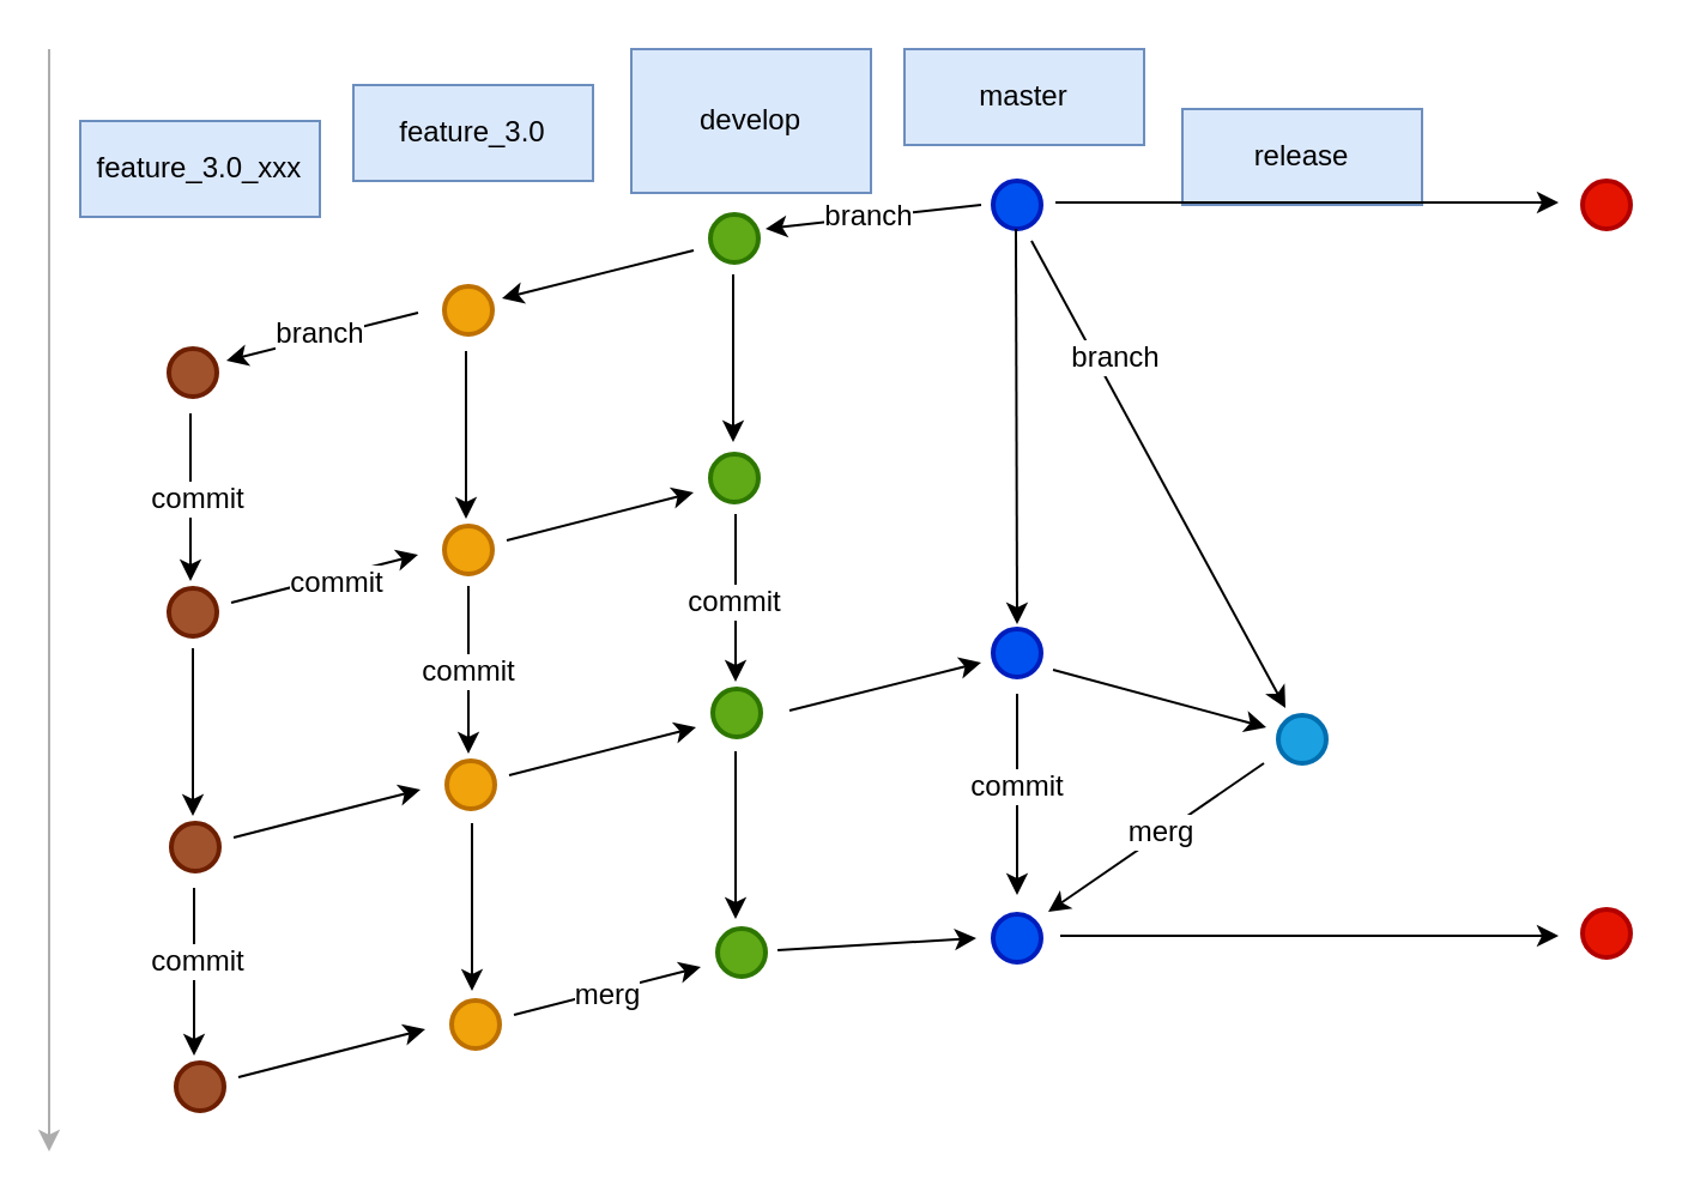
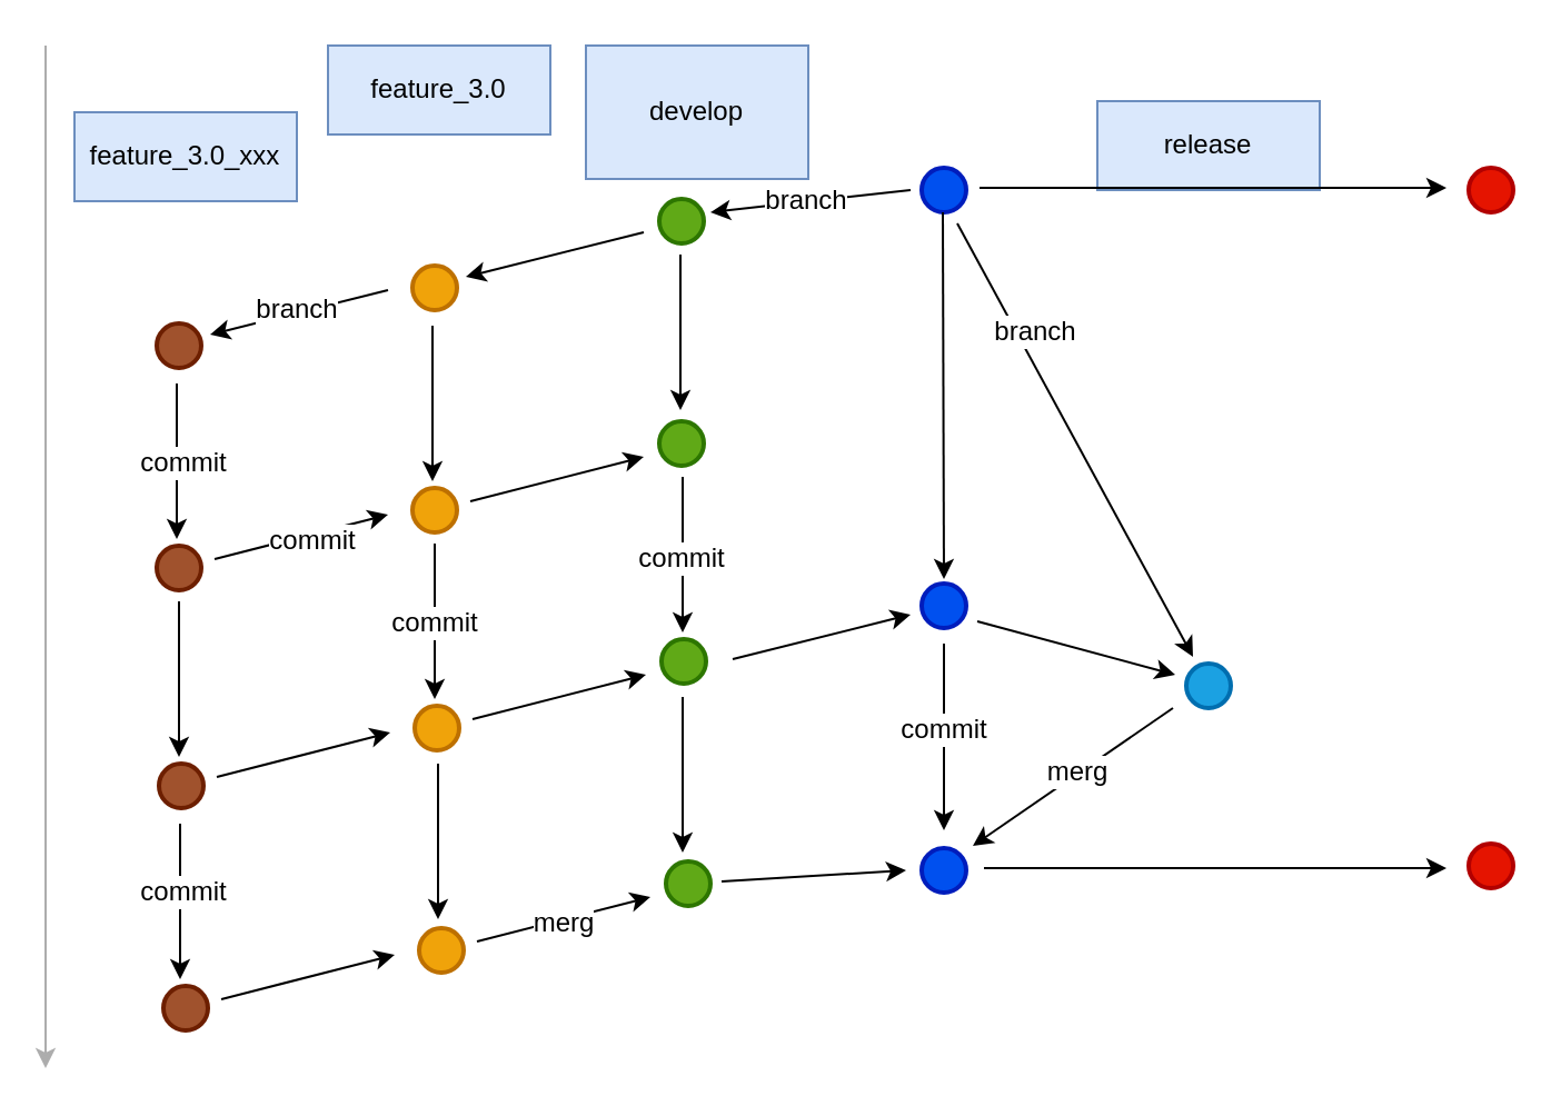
  <mxCell id="0" />
  <mxCell id="1" parent="0" />
  <mxCell id="2" value="feature_3.0_xxx" style="rounded=0;whiteSpace=wrap;html=1;fillColor=#dae8fc;strokeColor=#6c8ebf;" parent="1" vertex="1"><mxGeometry x="33" y="50" width="100" height="40" as="geometry" /></mxCell>
- <mxCell id="3" value="master" style="rounded=0;whiteSpace=wrap;html=1;fillColor=#dae8fc;strokeColor=#6c8ebf;" parent="1" vertex="1"><mxGeometry x="377" y="20" width="100" height="40" as="geometry" /></mxCell>
  <mxCell id="4" value="develop" style="rounded=0;whiteSpace=wrap;html=1;fillColor=#dae8fc;strokeColor=#6c8ebf;" parent="1" vertex="1"><mxGeometry x="263" y="20" width="100" height="60" as="geometry" /></mxCell>
- <mxCell id="5" value="feature_3.0" style="rounded=0;whiteSpace=wrap;html=1;fillColor=#dae8fc;strokeColor=#6c8ebf;" parent="1" vertex="1"><mxGeometry x="147" y="35" width="100" height="40" as="geometry" /></mxCell>
+ <mxCell id="5" value="feature_3.0" style="rounded=0;whiteSpace=wrap;html=1;fillColor=#dae8fc;strokeColor=#6c8ebf;" parent="1" vertex="1"><mxGeometry x="147" y="20" width="100" height="40" as="geometry" /></mxCell>
  <mxCell id="6" value="release" style="rounded=0;whiteSpace=wrap;html=1;fillColor=#dae8fc;strokeColor=#6c8ebf;" parent="1" vertex="1"><mxGeometry x="493" y="45" width="100" height="40" as="geometry" /></mxCell>
  <mxCell id="7" value="" style="endArrow=classic;html=1;strokeWidth=1;fillColor=#647687;strokeColor=#ADADAD;" parent="1" edge="1"><mxGeometry width="50" height="50" relative="1" as="geometry"><mxPoint x="20" y="20" as="sourcePoint" /><mxPoint x="20" y="480" as="targetPoint" /></mxGeometry></mxCell>
  <mxCell id="8" value="" style="ellipse;whiteSpace=wrap;html=1;aspect=fixed;strokeWidth=2;fillColor=#f0a30a;strokeColor=#BD7000;fontColor=#ffffff;" parent="1" vertex="1"><mxGeometry x="185" y="119" width="20" height="20" as="geometry" /></mxCell>
  <mxCell id="9" value="" style="endArrow=classic;html=1;strokeColor=#000000;strokeWidth=1;" parent="1" edge="1"><mxGeometry width="50" height="50" relative="1" as="geometry"><mxPoint x="409" y="85" as="sourcePoint" /><mxPoint x="319" y="95" as="targetPoint" /></mxGeometry></mxCell>
  <mxCell id="10" value="branch" style="text;html=1;align=center;verticalAlign=middle;resizable=0;points=[];labelBackgroundColor=#ffffff;" vertex="1" connectable="0" parent="9"><mxGeometry x="0.063" y="-1" relative="1" as="geometry"><mxPoint as="offset" /></mxGeometry></mxCell>
  <mxCell id="11" value="" style="ellipse;whiteSpace=wrap;html=1;aspect=fixed;strokeWidth=2;fillColor=#0050ef;strokeColor=#001DBC;fontColor=#ffffff;" parent="1" vertex="1"><mxGeometry x="414" y="75" width="20" height="20" as="geometry" /></mxCell>
  <mxCell id="12" value="" style="ellipse;whiteSpace=wrap;html=1;aspect=fixed;strokeWidth=2;fillColor=#60a917;strokeColor=#2D7600;fontColor=#ffffff;" parent="1" vertex="1"><mxGeometry x="296" y="89" width="20" height="20" as="geometry" /></mxCell>
  <mxCell id="13" value="" style="endArrow=classic;html=1;strokeColor=#000000;strokeWidth=1;" parent="1" edge="1"><mxGeometry width="50" height="50" relative="1" as="geometry"><mxPoint x="289" y="104" as="sourcePoint" /><mxPoint x="209" y="124" as="targetPoint" /></mxGeometry></mxCell>
  <mxCell id="14" value="" style="ellipse;whiteSpace=wrap;html=1;aspect=fixed;strokeWidth=2;fillColor=#f0a30a;strokeColor=#BD7000;fontColor=#ffffff;" parent="1" vertex="1"><mxGeometry x="185" y="219" width="20" height="20" as="geometry" /></mxCell>
  <mxCell id="15" value="" style="endArrow=classic;html=1;strokeColor=#000000;strokeWidth=1;" parent="1" edge="1"><mxGeometry width="50" height="50" relative="1" as="geometry"><mxPoint x="194" y="146" as="sourcePoint" /><mxPoint x="194" y="216" as="targetPoint" /></mxGeometry></mxCell>
  <mxCell id="16" value="" style="ellipse;whiteSpace=wrap;html=1;aspect=fixed;strokeWidth=2;fillColor=#60a917;strokeColor=#2D7600;fontColor=#ffffff;" parent="1" vertex="1"><mxGeometry x="296" y="189" width="20" height="20" as="geometry" /></mxCell>
  <mxCell id="17" value="" style="endArrow=classic;html=1;strokeColor=#000000;strokeWidth=1;" parent="1" edge="1"><mxGeometry width="50" height="50" relative="1" as="geometry"><mxPoint x="305.5" y="114" as="sourcePoint" /><mxPoint x="305.5" y="184" as="targetPoint" /></mxGeometry></mxCell>
  <mxCell id="18" value="" style="endArrow=classic;html=1;strokeColor=#000000;strokeWidth=1;" parent="1" edge="1"><mxGeometry width="50" height="50" relative="1" as="geometry"><mxPoint x="211" y="225" as="sourcePoint" /><mxPoint x="289" y="205" as="targetPoint" /></mxGeometry></mxCell>
  <mxCell id="19" value="" style="ellipse;whiteSpace=wrap;html=1;aspect=fixed;strokeWidth=2;fillColor=#f0a30a;strokeColor=#BD7000;fontColor=#ffffff;" parent="1" vertex="1"><mxGeometry x="186" y="317" width="20" height="20" as="geometry" /></mxCell>
  <mxCell id="20" value="" style="endArrow=classic;html=1;strokeColor=#000000;strokeWidth=1;" parent="1" edge="1"><mxGeometry width="50" height="50" relative="1" as="geometry"><mxPoint x="195" y="244" as="sourcePoint" /><mxPoint x="195" y="314" as="targetPoint" /></mxGeometry></mxCell>
  <mxCell id="21" value="commit" style="text;html=1;align=center;verticalAlign=middle;resizable=0;points=[];labelBackgroundColor=#ffffff;" vertex="1" connectable="0" parent="20"><mxGeometry y="-1" relative="1" as="geometry"><mxPoint as="offset" /></mxGeometry></mxCell>
  <mxCell id="22" value="" style="ellipse;whiteSpace=wrap;html=1;aspect=fixed;strokeWidth=2;fillColor=#60a917;strokeColor=#2D7600;fontColor=#ffffff;" parent="1" vertex="1"><mxGeometry x="297" y="287" width="20" height="20" as="geometry" /></mxCell>
  <mxCell id="23" value="" style="endArrow=classic;html=1;strokeColor=#000000;strokeWidth=1;" parent="1" edge="1"><mxGeometry width="50" height="50" relative="1" as="geometry"><mxPoint x="212" y="323" as="sourcePoint" /><mxPoint x="290" y="303" as="targetPoint" /></mxGeometry></mxCell>
  <mxCell id="24" value="" style="endArrow=classic;html=1;strokeColor=#000000;strokeWidth=1;" parent="1" edge="1"><mxGeometry width="50" height="50" relative="1" as="geometry"><mxPoint x="306.5" y="214" as="sourcePoint" /><mxPoint x="306.5" y="284" as="targetPoint" /></mxGeometry></mxCell>
  <mxCell id="25" value="commit" style="text;html=1;align=center;verticalAlign=middle;resizable=0;points=[];labelBackgroundColor=#ffffff;" vertex="1" connectable="0" parent="24"><mxGeometry x="0.029" y="-1" relative="1" as="geometry"><mxPoint as="offset" /></mxGeometry></mxCell>
  <mxCell id="26" value="" style="endArrow=classic;html=1;strokeColor=#000000;strokeWidth=1;" parent="1" edge="1"><mxGeometry width="50" height="50" relative="1" as="geometry"><mxPoint x="329" y="296" as="sourcePoint" /><mxPoint x="409" y="276" as="targetPoint" /></mxGeometry></mxCell>
  <mxCell id="27" value="" style="ellipse;whiteSpace=wrap;html=1;aspect=fixed;strokeWidth=2;fillColor=#0050ef;strokeColor=#001DBC;fontColor=#ffffff;" parent="1" vertex="1"><mxGeometry x="414" y="262" width="20" height="20" as="geometry" /></mxCell>
  <mxCell id="28" value="" style="endArrow=classic;html=1;strokeColor=#000000;strokeWidth=1;" parent="1" edge="1"><mxGeometry width="50" height="50" relative="1" as="geometry"><mxPoint x="423.5" y="95" as="sourcePoint" /><mxPoint x="424" y="260" as="targetPoint" /></mxGeometry></mxCell>
  <mxCell id="29" value="" style="endArrow=classic;html=1;strokeColor=#000000;strokeWidth=1;" parent="1" edge="1"><mxGeometry width="50" height="50" relative="1" as="geometry"><mxPoint x="324" y="396" as="sourcePoint" /><mxPoint x="407" y="391" as="targetPoint" /></mxGeometry></mxCell>
  <mxCell id="30" value="" style="ellipse;whiteSpace=wrap;html=1;aspect=fixed;strokeWidth=2;fillColor=#0050ef;strokeColor=#001DBC;fontColor=#ffffff;" parent="1" vertex="1"><mxGeometry x="414" y="381" width="20" height="20" as="geometry" /></mxCell>
  <mxCell id="31" value="" style="endArrow=classic;html=1;strokeColor=#000000;strokeWidth=1;" parent="1" edge="1"><mxGeometry width="50" height="50" relative="1" as="geometry"><mxPoint x="439" y="279" as="sourcePoint" /><mxPoint x="528" y="303" as="targetPoint" /></mxGeometry></mxCell>
  <mxCell id="32" value="" style="endArrow=classic;html=1;strokeColor=#000000;strokeWidth=1;" parent="1" edge="1"><mxGeometry width="50" height="50" relative="1" as="geometry"><mxPoint x="424" y="289" as="sourcePoint" /><mxPoint x="424" y="373" as="targetPoint" /></mxGeometry></mxCell>
  <mxCell id="33" value="commit" style="text;html=1;align=center;verticalAlign=middle;resizable=0;points=[];labelBackgroundColor=#ffffff;" vertex="1" connectable="0" parent="32"><mxGeometry x="-0.095" y="-1" relative="1" as="geometry"><mxPoint as="offset" /></mxGeometry></mxCell>
  <mxCell id="34" value="" style="ellipse;whiteSpace=wrap;html=1;aspect=fixed;strokeWidth=2;fillColor=#1ba1e2;strokeColor=#006EAF;fontColor=#ffffff;" parent="1" vertex="1"><mxGeometry x="533" y="298" width="20" height="20" as="geometry" /></mxCell>
  <mxCell id="35" value="" style="endArrow=classic;html=1;strokeColor=#000000;strokeWidth=1;entryX=0.15;entryY=-0.15;entryDx=0;entryDy=0;entryPerimeter=0;" parent="1" target="34" edge="1"><mxGeometry width="50" height="50" relative="1" as="geometry"><mxPoint x="430" y="100" as="sourcePoint" /><mxPoint x="540" y="290" as="targetPoint" /></mxGeometry></mxCell>
  <mxCell id="36" value="branch" style="text;html=1;align=center;verticalAlign=middle;resizable=0;points=[];labelBackgroundColor=#ffffff;" vertex="1" connectable="0" parent="35"><mxGeometry x="0.263" y="2" relative="1" as="geometry"><mxPoint x="-33.62" y="-73.05" as="offset" /></mxGeometry></mxCell>
  <mxCell id="37" value="" style="endArrow=classic;html=1;strokeColor=#000000;strokeWidth=1;" parent="1" edge="1"><mxGeometry width="50" height="50" relative="1" as="geometry"><mxPoint x="527" y="318" as="sourcePoint" /><mxPoint x="437" y="380" as="targetPoint" /></mxGeometry></mxCell>
  <mxCell id="38" value="merg" style="text;html=1;align=center;verticalAlign=middle;resizable=0;points=[];labelBackgroundColor=#ffffff;" vertex="1" connectable="0" parent="37"><mxGeometry x="-0.051" y="-1" relative="1" as="geometry"><mxPoint as="offset" /></mxGeometry></mxCell>
  <mxCell id="39" value="" style="ellipse;whiteSpace=wrap;html=1;aspect=fixed;strokeWidth=2;fillColor=#e51400;strokeColor=#B20000;fontColor=#ffffff;" parent="1" vertex="1"><mxGeometry x="660" y="75" width="20" height="20" as="geometry" /></mxCell>
  <mxCell id="40" value="" style="endArrow=classic;html=1;strokeColor=#000000;strokeWidth=1;" parent="1" edge="1"><mxGeometry width="50" height="50" relative="1" as="geometry"><mxPoint x="440" y="84" as="sourcePoint" /><mxPoint x="650" y="84" as="targetPoint" /></mxGeometry></mxCell>
  <mxCell id="41" value="" style="ellipse;whiteSpace=wrap;html=1;aspect=fixed;strokeWidth=2;fillColor=#e51400;strokeColor=#B20000;fontColor=#ffffff;" parent="1" vertex="1"><mxGeometry x="660" y="379" width="20" height="20" as="geometry" /></mxCell>
  <mxCell id="42" value="" style="endArrow=classic;html=1;strokeColor=#000000;strokeWidth=1;" parent="1" edge="1"><mxGeometry width="50" height="50" relative="1" as="geometry"><mxPoint x="442" y="390" as="sourcePoint" /><mxPoint x="650" y="390" as="targetPoint" /></mxGeometry></mxCell>
  <mxCell id="43" value="" style="ellipse;whiteSpace=wrap;html=1;aspect=fixed;strokeWidth=2;fillColor=#a0522d;strokeColor=#6D1F00;fontColor=#ffffff;" vertex="1" parent="1"><mxGeometry x="70" y="145" width="20" height="20" as="geometry" /></mxCell>
  <mxCell id="44" value="" style="endArrow=classic;html=1;strokeColor=#000000;strokeWidth=1;" edge="1" parent="1"><mxGeometry width="50" height="50" relative="1" as="geometry"><mxPoint x="174" y="130" as="sourcePoint" /><mxPoint x="94" y="150" as="targetPoint" /></mxGeometry></mxCell>
  <mxCell id="45" value="branch" style="text;html=1;align=center;verticalAlign=middle;resizable=0;points=[];labelBackgroundColor=#ffffff;" vertex="1" connectable="0" parent="44"><mxGeometry x="0.012" y="-2" relative="1" as="geometry"><mxPoint as="offset" /></mxGeometry></mxCell>
  <mxCell id="46" value="" style="ellipse;whiteSpace=wrap;html=1;aspect=fixed;strokeWidth=2;fillColor=#a0522d;strokeColor=#6D1F00;fontColor=#ffffff;" vertex="1" parent="1"><mxGeometry x="70" y="245" width="20" height="20" as="geometry" /></mxCell>
  <mxCell id="47" value="" style="endArrow=classic;html=1;strokeColor=#000000;strokeWidth=1;" edge="1" parent="1"><mxGeometry width="50" height="50" relative="1" as="geometry"><mxPoint x="79" y="172" as="sourcePoint" /><mxPoint x="79" y="242" as="targetPoint" /></mxGeometry></mxCell>
  <mxCell id="48" value="commit" style="text;html=1;align=center;verticalAlign=middle;resizable=0;points=[];labelBackgroundColor=#ffffff;" vertex="1" connectable="0" parent="47"><mxGeometry y="2" relative="1" as="geometry"><mxPoint as="offset" /></mxGeometry></mxCell>
  <mxCell id="49" value="" style="endArrow=classic;html=1;strokeColor=#000000;strokeWidth=1;" edge="1" parent="1"><mxGeometry width="50" height="50" relative="1" as="geometry"><mxPoint x="96" y="251" as="sourcePoint" /><mxPoint x="174" y="231" as="targetPoint" /></mxGeometry></mxCell>
  <mxCell id="50" value="commit" style="text;html=1;align=center;verticalAlign=middle;resizable=0;points=[];labelBackgroundColor=#ffffff;" vertex="1" connectable="0" parent="49"><mxGeometry x="0.084" y="-3" relative="1" as="geometry"><mxPoint as="offset" /></mxGeometry></mxCell>
  <mxCell id="51" value="" style="ellipse;whiteSpace=wrap;html=1;aspect=fixed;strokeWidth=2;fillColor=#a0522d;strokeColor=#6D1F00;fontColor=#ffffff;" vertex="1" parent="1"><mxGeometry x="71" y="343" width="20" height="20" as="geometry" /></mxCell>
  <mxCell id="52" value="" style="endArrow=classic;html=1;strokeColor=#000000;strokeWidth=1;" edge="1" parent="1"><mxGeometry width="50" height="50" relative="1" as="geometry"><mxPoint x="80" y="270" as="sourcePoint" /><mxPoint x="80" y="340" as="targetPoint" /></mxGeometry></mxCell>
  <mxCell id="53" value="" style="endArrow=classic;html=1;strokeColor=#000000;strokeWidth=1;" edge="1" parent="1"><mxGeometry width="50" height="50" relative="1" as="geometry"><mxPoint x="97" y="349" as="sourcePoint" /><mxPoint x="175" y="329" as="targetPoint" /></mxGeometry></mxCell>
  <mxCell id="54" value="" style="ellipse;whiteSpace=wrap;html=1;aspect=fixed;strokeWidth=2;fillColor=#f0a30a;strokeColor=#BD7000;fontColor=#ffffff;" vertex="1" parent="1"><mxGeometry x="188" y="417" width="20" height="20" as="geometry" /></mxCell>
  <mxCell id="55" value="" style="ellipse;whiteSpace=wrap;html=1;aspect=fixed;strokeWidth=2;fillColor=#60a917;strokeColor=#2D7600;fontColor=#ffffff;" vertex="1" parent="1"><mxGeometry x="299" y="387" width="20" height="20" as="geometry" /></mxCell>
  <mxCell id="56" value="" style="endArrow=classic;html=1;strokeColor=#000000;strokeWidth=1;" edge="1" parent="1"><mxGeometry width="50" height="50" relative="1" as="geometry"><mxPoint x="214" y="423" as="sourcePoint" /><mxPoint x="292" y="403" as="targetPoint" /></mxGeometry></mxCell>
  <mxCell id="57" value="merg" style="text;html=1;align=center;verticalAlign=middle;resizable=0;points=[];labelBackgroundColor=#ffffff;" vertex="1" connectable="0" parent="56"><mxGeometry x="-0.03" y="-1" relative="1" as="geometry"><mxPoint as="offset" /></mxGeometry></mxCell>
  <mxCell id="58" value="" style="ellipse;whiteSpace=wrap;html=1;aspect=fixed;strokeWidth=2;fillColor=#a0522d;strokeColor=#6D1F00;fontColor=#ffffff;" vertex="1" parent="1"><mxGeometry x="73" y="443" width="20" height="20" as="geometry" /></mxCell>
  <mxCell id="59" value="" style="endArrow=classic;html=1;strokeColor=#000000;strokeWidth=1;" edge="1" parent="1"><mxGeometry width="50" height="50" relative="1" as="geometry"><mxPoint x="99" y="449" as="sourcePoint" /><mxPoint x="177" y="429" as="targetPoint" /></mxGeometry></mxCell>
  <mxCell id="60" value="" style="endArrow=classic;html=1;strokeColor=#000000;strokeWidth=1;" edge="1" parent="1"><mxGeometry width="50" height="50" relative="1" as="geometry"><mxPoint x="80.5" y="370" as="sourcePoint" /><mxPoint x="80.5" y="440" as="targetPoint" /></mxGeometry></mxCell>
  <mxCell id="61" value="commit" style="text;html=1;align=center;verticalAlign=middle;resizable=0;points=[];labelBackgroundColor=#ffffff;" vertex="1" connectable="0" parent="60"><mxGeometry x="-0.143" y="1" relative="1" as="geometry"><mxPoint as="offset" /></mxGeometry></mxCell>
  <mxCell id="62" value="" style="endArrow=classic;html=1;strokeColor=#000000;strokeWidth=1;" edge="1" parent="1"><mxGeometry width="50" height="50" relative="1" as="geometry"><mxPoint x="196.5" y="343" as="sourcePoint" /><mxPoint x="196.5" y="413" as="targetPoint" /></mxGeometry></mxCell>
  <mxCell id="63" value="" style="endArrow=classic;html=1;strokeColor=#000000;strokeWidth=1;" edge="1" parent="1"><mxGeometry width="50" height="50" relative="1" as="geometry"><mxPoint x="306.5" y="313" as="sourcePoint" /><mxPoint x="306.5" y="383" as="targetPoint" /></mxGeometry></mxCell>
